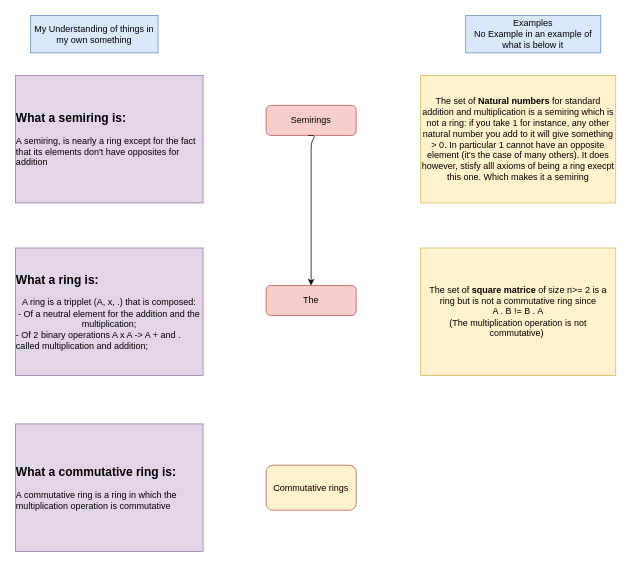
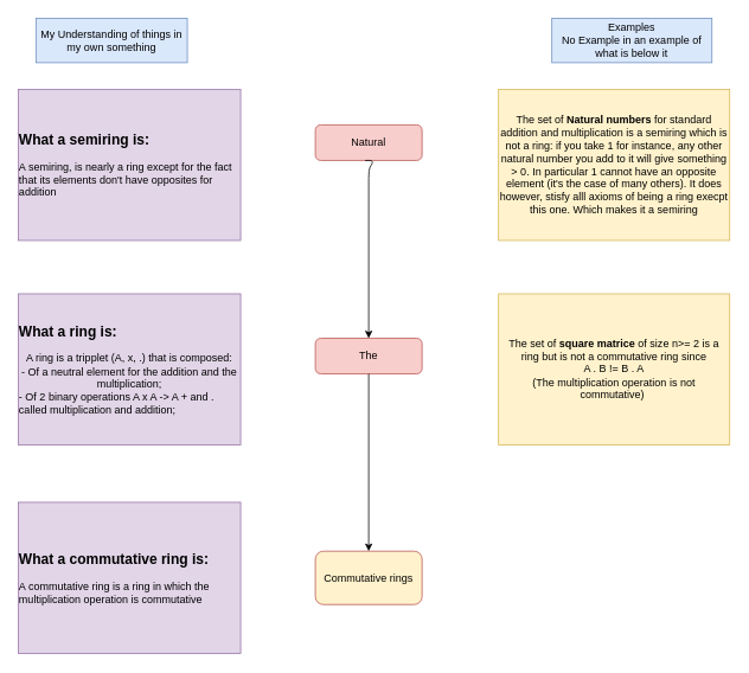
  <mxCell id="0" />
  <mxCell id="1" parent="0" />
  <mxCell id="2" value="My Understanding of things in my own something" style="rounded=0;whiteSpace=wrap;html=1;fillColor=#dae8fc;strokeColor=#6c8ebf;" vertex="1" parent="1"><mxGeometry x="40" y="20" width="170" height="50" as="geometry" /></mxCell>
  <mxCell id="3" value="&lt;div&gt;Examples&lt;/div&gt;&lt;div&gt;No Example in an example of what is below it&lt;br&gt;&lt;/div&gt;" style="rounded=0;whiteSpace=wrap;html=1;fillColor=#dae8fc;strokeColor=#6c8ebf;" vertex="1" parent="1"><mxGeometry x="620" y="20" width="180" height="50" as="geometry" /></mxCell>
- <mxCell id="4" value="Semirings" style="rounded=1;whiteSpace=wrap;html=1;fillColor=#f8cecc;strokeColor=#b85450;" vertex="1" parent="1"><mxGeometry x="354" y="140" width="120" height="40" as="geometry" /></mxCell>
+ <mxCell id="4" value="Natural" style="rounded=1;whiteSpace=wrap;html=1;fillColor=#f8cecc;strokeColor=#b85450;" vertex="1" parent="1"><mxGeometry x="354" y="140" width="120" height="40" as="geometry" /></mxCell>
  <mxCell id="5" value="&lt;div style=&quot;font-size: 16px&quot; align=&quot;left&quot;&gt;&lt;b&gt;What a semiring is:&lt;/b&gt;&lt;br&gt;&lt;/div&gt;&lt;div&gt;&lt;br&gt;&lt;/div&gt;&lt;div align=&quot;left&quot;&gt;A semiring, is nearly a ring except for the fact that its elements don't have opposites for addition&lt;br&gt;&lt;/div&gt;" style="rounded=0;whiteSpace=wrap;html=1;fillColor=#e1d5e7;strokeColor=#9673a6;" vertex="1" parent="1"><mxGeometry x="20" y="100" width="250" height="170" as="geometry" /></mxCell>
  <mxCell id="6" value="The set of &lt;b&gt;Natural numbers&lt;/b&gt; for standard addition and multiplication is a semiring which is not a ring: if you take 1 for instance, any other natural number you add to it will give something &amp;gt; 0. In particular 1 cannot have an opposite element (it's the case of many others). It does however, stisfy alll axioms of being a ring execpt this one. Which makes it a semiring" style="rounded=0;whiteSpace=wrap;html=1;fillColor=#fff2cc;strokeColor=#d6b656;" vertex="1" parent="1"><mxGeometry x="560" y="100" width="260" height="170" as="geometry" /></mxCell>
  <mxCell id="7" value="&lt;div style=&quot;font-size: 16px&quot; align=&quot;left&quot;&gt;&lt;b&gt;What a ring is:&lt;/b&gt;&lt;br&gt;&lt;/div&gt;&lt;div&gt;&lt;br&gt;&lt;/div&gt;&lt;div&gt;A ring is a tripplet (A, x, .) that is composed:&lt;/div&gt;&lt;div&gt;- Of a neutral element for the addition and the multiplication;&lt;/div&gt;&lt;div align=&quot;left&quot;&gt;- Of 2 binary operations A x A -&amp;gt; A + and . called multiplication and addition;&lt;br&gt;&lt;/div&gt;" style="rounded=0;whiteSpace=wrap;html=1;fillColor=#e1d5e7;strokeColor=#9673a6;" vertex="1" parent="1"><mxGeometry x="20" y="330" width="250" height="170" as="geometry" /></mxCell>
  <mxCell id="8" value="The" style="rounded=1;whiteSpace=wrap;html=1;fillColor=#f8cecc;strokeColor=#b85450;" vertex="1" parent="1"><mxGeometry x="354" y="380" width="120" height="40" as="geometry" /></mxCell>
  <mxCell id="9" value="" style="endArrow=classic;html=1;entryX=0.5;entryY=0;entryDx=0;entryDy=0;" edge="1" parent="1" target="8"><mxGeometry width="50" height="50" relative="1" as="geometry"><mxPoint x="410" y="180" as="sourcePoint" /><mxPoint x="440" y="390" as="targetPoint" /><Array as="points"><mxPoint x="420" y="180" /><mxPoint x="414" y="190" /></Array></mxGeometry></mxCell>
  <mxCell id="10" value="&lt;div style=&quot;font-size: 16px&quot; align=&quot;left&quot;&gt;&lt;b&gt;What a commutative ring is:&lt;/b&gt;&lt;br&gt;&lt;/div&gt;&lt;div&gt;&lt;br&gt;&lt;/div&gt;&lt;div align=&quot;left&quot;&gt;A commutative ring is a ring in which the multiplication operation is commutative&lt;br&gt;&lt;/div&gt;" style="rounded=0;whiteSpace=wrap;html=1;fillColor=#e1d5e7;strokeColor=#9673a6;" vertex="1" parent="1"><mxGeometry x="20" y="564.5" width="250" height="170" as="geometry" /></mxCell>
  <mxCell id="11" value="Commutative rings" style="rounded=1;whiteSpace=wrap;html=1;fillColor=#fff2cc;strokeColor=#b85450;" vertex="1" parent="1"><mxGeometry x="354" y="619.5" width="120" height="60" as="geometry" /></mxCell>
+ <mxCell id="12" value="" style="endArrow=classic;html=1;exitX=0.5;exitY=1;exitDx=0;exitDy=0;entryX=0.5;entryY=0;entryDx=0;entryDy=0;" edge="1" parent="1" source="8" target="11"><mxGeometry width="50" height="50" relative="1" as="geometry"><mxPoint x="390" y="590" as="sourcePoint" /><mxPoint x="440" y="540" as="targetPoint" /></mxGeometry></mxCell>
  <mxCell id="13" value="&lt;div&gt;The set of &lt;b&gt;square matrice&lt;/b&gt; of size n&amp;gt;= 2 is a ring but is not a commutative ring since &lt;br&gt;&lt;/div&gt;&lt;div&gt;A . B != B . A&lt;/div&gt;&lt;div&gt;(The multiplication operation is not commutative)&amp;nbsp; &lt;/div&gt;" style="rounded=0;whiteSpace=wrap;html=1;fillColor=#fff2cc;strokeColor=#d6b656;" vertex="1" parent="1"><mxGeometry x="560" y="330" width="260" height="170" as="geometry" /></mxCell>
